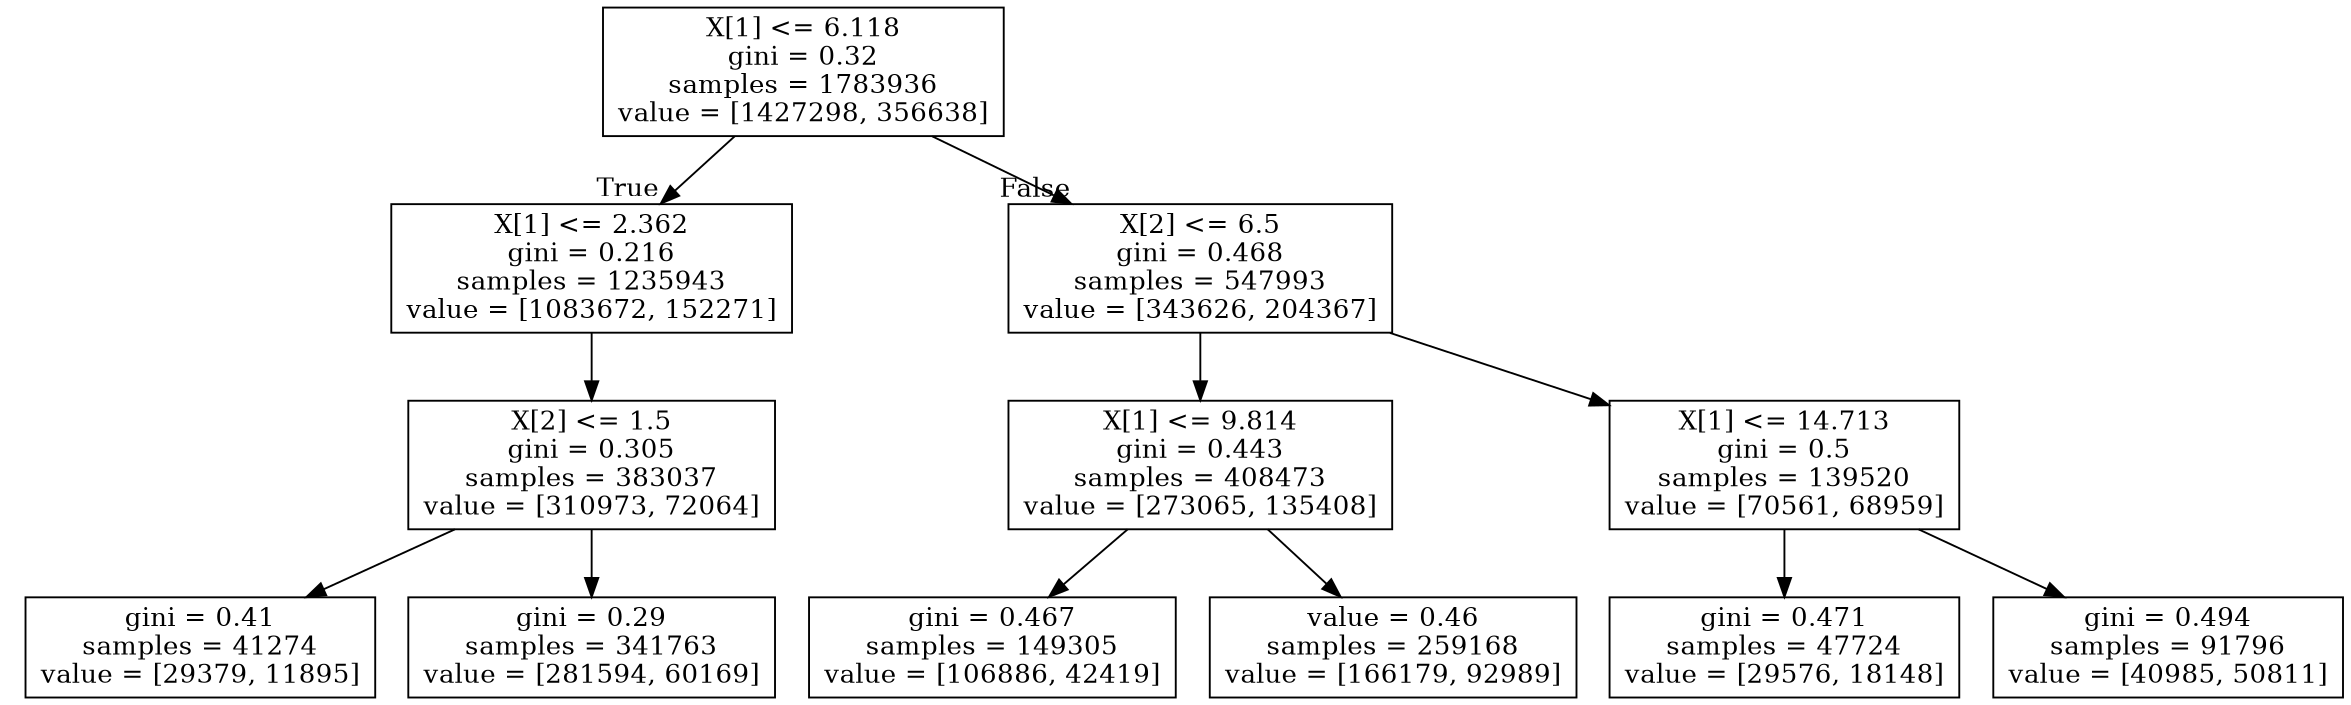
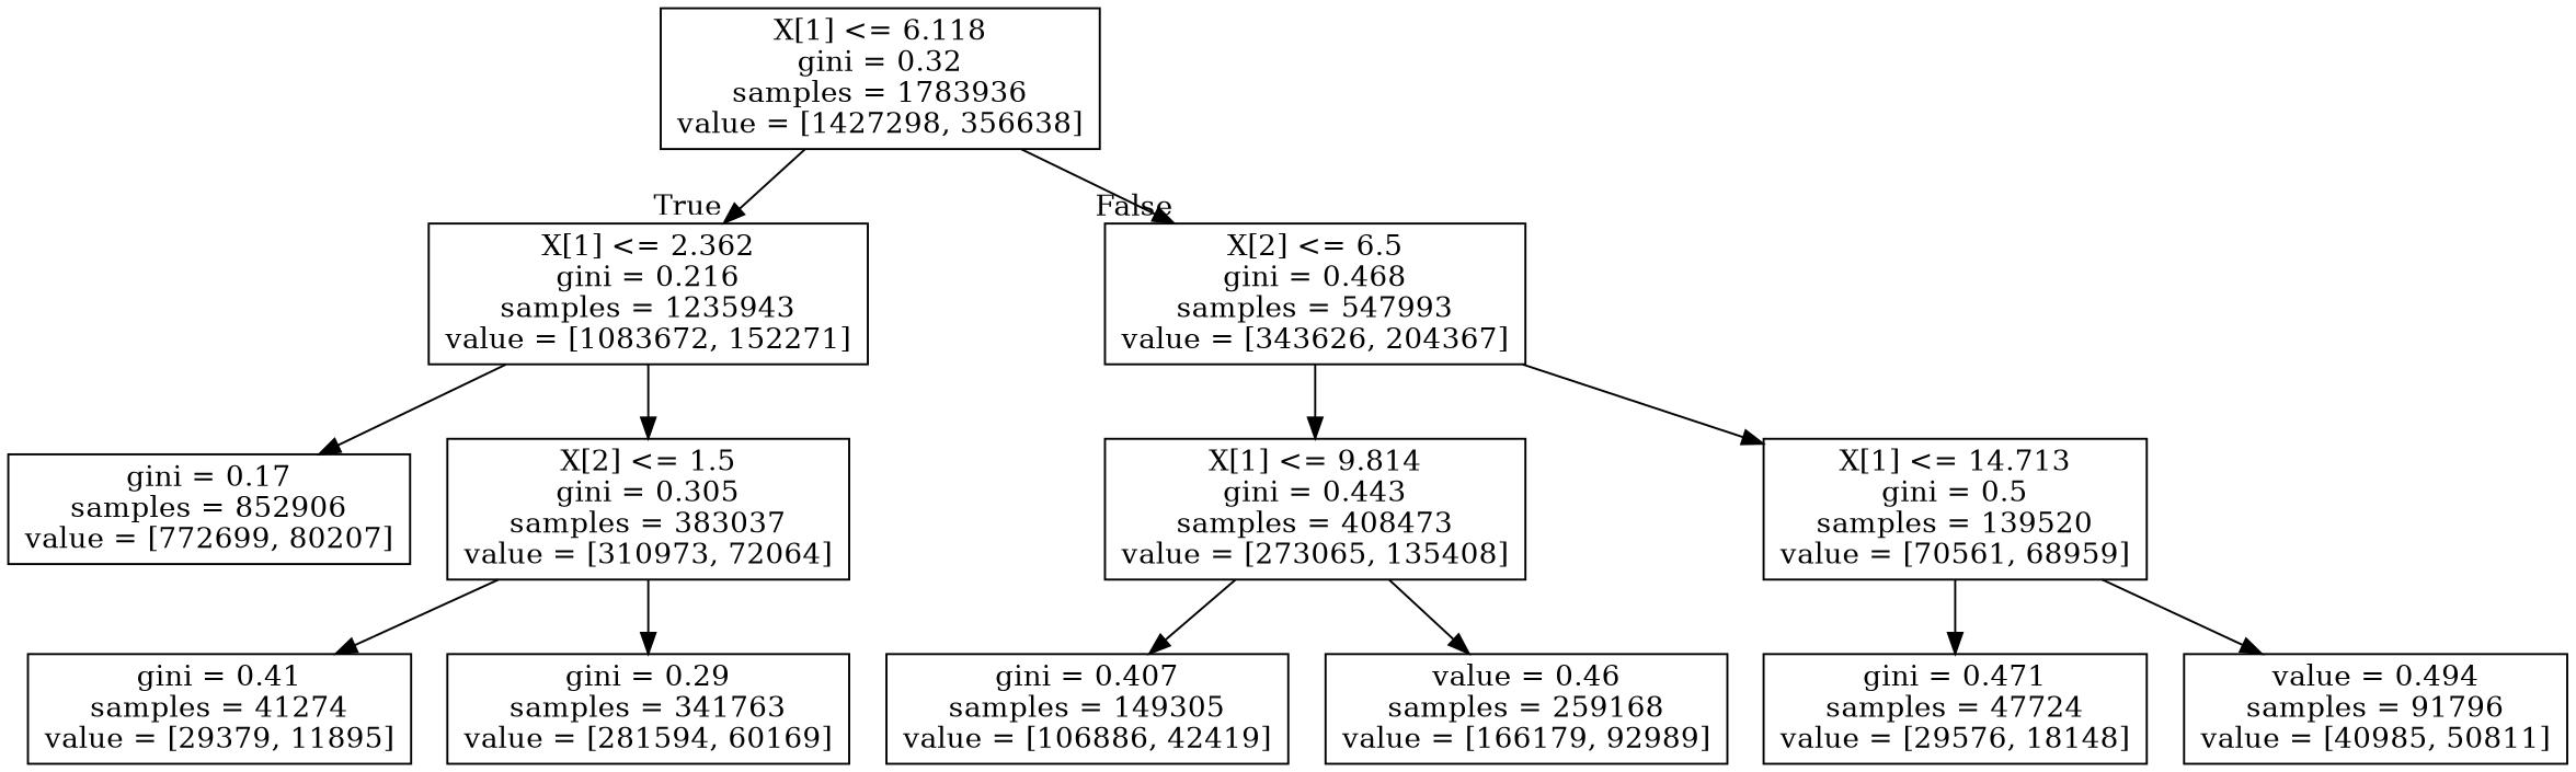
  digraph {
    node [shape=box]
    n1 [label="X[1] <= 6.118\ngini = 0.32\nsamples = 1783936\nvalue = [1427298, 356638]"]
    n2 [label="X[1] <= 2.362\ngini = 0.216\nsamples = 1235943\nvalue = [1083672, 152271]"]
    n3 [label="X[2] <= 6.5\ngini = 0.468\nsamples = 547993\nvalue = [343626, 204367]"]
+   n4 [label="gini = 0.17\nsamples = 852906\nvalue = [772699, 80207]"]
    n5 [label="X[2] <= 1.5\ngini = 0.305\nsamples = 383037\nvalue = [310973, 72064]"]
    n6 [label="X[1] <= 9.814\ngini = 0.443\nsamples = 408473\nvalue = [273065, 135408]"]
    n7 [label="X[1] <= 14.713\ngini = 0.5\nsamples = 139520\nvalue = [70561, 68959]"]
    n8 [label="gini = 0.41\nsamples = 41274\nvalue = [29379, 11895]"]
    n9 [label="gini = 0.29\nsamples = 341763\nvalue = [281594, 60169]"]
-   n10 [label="gini = 0.467\nsamples = 149305\nvalue = [106886, 42419]"]
+   n10 [label="gini = 0.407\nsamples = 149305\nvalue = [106886, 42419]"]
    n11 [label="value = 0.46\nsamples = 259168\nvalue = [166179, 92989]"]
    n12 [label="gini = 0.471\nsamples = 47724\nvalue = [29576, 18148]"]
-   n13 [label="gini = 0.494\nsamples = 91796\nvalue = [40985, 50811]"]
+   n13 [label="value = 0.494\nsamples = 91796\nvalue = [40985, 50811]"]
    n1 -> n2 [headlabel=True labelangle=45 labeldistance=2.5]
    n1 -> n3 [headlabel=False labelangle=-45 labeldistance=2.5]
+   n2 -> n4
    n2 -> n5
    n3 -> n6
    n3 -> n7
    n5 -> n8
    n5 -> n9
    n6 -> n10
    n6 -> n11
    n7 -> n12
    n7 -> n13
  }
